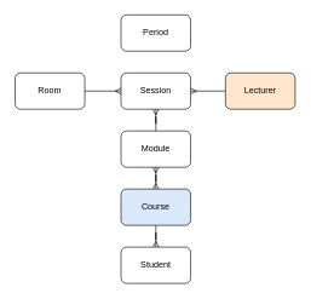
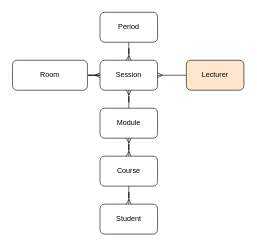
  <mxCell id="0" />
  <mxCell id="1" parent="0" />
  <mxCell id="2" value="Session" style="rounded=1;whiteSpace=wrap;html=1;" vertex="1" parent="1"><mxGeometry x="166" y="100" width="96" height="50" as="geometry" /></mxCell>
+ <mxCell id="3" style="edgeStyle=orthogonalEdgeStyle;rounded=0;orthogonalLoop=1;jettySize=auto;html=1;endArrow=ERmany;endFill=0;" edge="1" parent="1" source="4" target="2"><mxGeometry relative="1" as="geometry" /></mxCell>
  <mxCell id="4" value="Period" style="rounded=1;whiteSpace=wrap;html=1;" vertex="1" parent="1"><mxGeometry x="166" y="20" width="96" height="50" as="geometry" /></mxCell>
  <mxCell id="5" style="edgeStyle=orthogonalEdgeStyle;rounded=0;orthogonalLoop=1;jettySize=auto;html=1;endArrow=ERmany;endFill=0;" edge="1" parent="1" source="6" target="2"><mxGeometry relative="1" as="geometry" /></mxCell>
- <mxCell id="6" value="Room" style="rounded=1;whiteSpace=wrap;html=1;" vertex="1" parent="1"><mxGeometry x="20" y="100" width="96" height="50" as="geometry" /></mxCell>
+ <mxCell id="6" value="Room" style="rounded=1;whiteSpace=wrap;html=1;" vertex="1" parent="1"><mxGeometry x="20" y="100" width="125" height="50" as="geometry" /></mxCell>
  <mxCell id="7" style="edgeStyle=orthogonalEdgeStyle;rounded=0;orthogonalLoop=1;jettySize=auto;html=1;entryX=1;entryY=0.5;entryDx=0;entryDy=0;endArrow=ERmany;endFill=0;" edge="1" parent="1" source="8" target="2"><mxGeometry relative="1" as="geometry" /></mxCell>
  <mxCell id="8" value="Lecturer" style="rounded=1;whiteSpace=wrap;html=1;fillColor=#ffe6cc;" vertex="1" parent="1"><mxGeometry x="310" y="100" width="96" height="50" as="geometry" /></mxCell>
  <mxCell id="9" style="edgeStyle=orthogonalEdgeStyle;rounded=0;orthogonalLoop=1;jettySize=auto;html=1;entryX=0.5;entryY=1;entryDx=0;entryDy=0;endArrow=ERmany;endFill=0;" edge="1" parent="1" source="10" target="2"><mxGeometry relative="1" as="geometry" /></mxCell>
  <mxCell id="10" value="Module" style="rounded=1;whiteSpace=wrap;html=1;" vertex="1" parent="1"><mxGeometry x="166" y="180" width="96" height="50" as="geometry" /></mxCell>
  <mxCell id="11" style="edgeStyle=orthogonalEdgeStyle;rounded=0;orthogonalLoop=1;jettySize=auto;html=1;entryX=0.5;entryY=1;entryDx=0;entryDy=0;endArrow=ERmany;endFill=0;startArrow=ERmany;startFill=0;" edge="1" parent="1" source="12" target="10"><mxGeometry relative="1" as="geometry" /></mxCell>
- <mxCell id="12" value="Course" style="rounded=1;whiteSpace=wrap;html=1;fillColor=#dae8fc;" vertex="1" parent="1"><mxGeometry x="166" y="260" width="96" height="50" as="geometry" /></mxCell>
+ <mxCell id="12" value="Course" style="rounded=1;whiteSpace=wrap;html=1;" vertex="1" parent="1"><mxGeometry x="166" y="260" width="96" height="50" as="geometry" /></mxCell>
  <mxCell id="13" style="edgeStyle=orthogonalEdgeStyle;rounded=0;orthogonalLoop=1;jettySize=auto;html=1;entryX=0.5;entryY=1;entryDx=0;entryDy=0;endArrow=none;endFill=0;startArrow=ERmany;startFill=0;" edge="1" parent="1" source="14" target="12"><mxGeometry relative="1" as="geometry" /></mxCell>
  <mxCell id="14" value="Student" style="rounded=1;whiteSpace=wrap;html=1;" vertex="1" parent="1"><mxGeometry x="166" y="340" width="96" height="50" as="geometry" /></mxCell>
